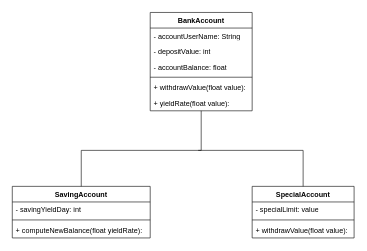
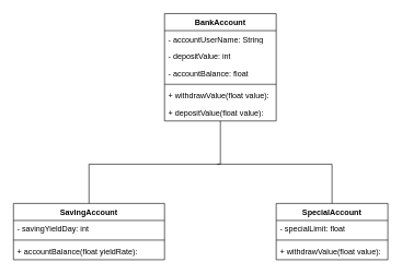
  <mxCell id="0" />
  <mxCell id="1" parent="0" />
  <mxCell id="2" value="BankAccount" style="swimlane;fontStyle=1;align=center;verticalAlign=top;childLayout=stackLayout;horizontal=1;startSize=26;horizontalStack=0;resizeParent=1;resizeParentMax=0;resizeLast=0;collapsible=1;marginBottom=0;whiteSpace=wrap;html=1;" vertex="1" parent="1"><mxGeometry x="250" y="20" width="170" height="164" as="geometry" /></mxCell>
  <mxCell id="3" value="- accountUserName: String" style="text;strokeColor=none;fillColor=none;align=left;verticalAlign=top;spacingLeft=4;spacingRight=4;overflow=hidden;rotatable=0;points=[[0,0.5],[1,0.5]];portConstraint=eastwest;whiteSpace=wrap;html=1;" vertex="1" parent="2"><mxGeometry y="26" width="170" height="26" as="geometry" /></mxCell>
  <mxCell id="4" value="- depositValue: int" style="text;strokeColor=none;fillColor=none;align=left;verticalAlign=top;spacingLeft=4;spacingRight=4;overflow=hidden;rotatable=0;points=[[0,0.5],[1,0.5]];portConstraint=eastwest;whiteSpace=wrap;html=1;" vertex="1" parent="2"><mxGeometry y="52" width="170" height="26" as="geometry" /></mxCell>
  <mxCell id="5" value="- accountBalance: float" style="text;strokeColor=none;fillColor=none;align=left;verticalAlign=top;spacingLeft=4;spacingRight=4;overflow=hidden;rotatable=0;points=[[0,0.5],[1,0.5]];portConstraint=eastwest;whiteSpace=wrap;html=1;" vertex="1" parent="2"><mxGeometry y="78" width="170" height="26" as="geometry" /></mxCell>
  <mxCell id="6" value="" style="line;strokeWidth=1;fillColor=none;align=left;verticalAlign=middle;spacingTop=-1;spacingLeft=3;spacingRight=3;rotatable=0;labelPosition=right;points=[];portConstraint=eastwest;strokeColor=inherit;" vertex="1" parent="2"><mxGeometry y="104" width="170" height="8" as="geometry" /></mxCell>
  <mxCell id="7" value="+ withdrawValue(float value):" style="text;strokeColor=none;fillColor=none;align=left;verticalAlign=top;spacingLeft=4;spacingRight=4;overflow=hidden;rotatable=0;points=[[0,0.5],[1,0.5]];portConstraint=eastwest;whiteSpace=wrap;html=1;" vertex="1" parent="2"><mxGeometry y="112" width="170" height="26" as="geometry" /></mxCell>
- <mxCell id="8" value="+ yieldRate(float value):" style="text;strokeColor=none;fillColor=none;align=left;verticalAlign=top;spacingLeft=4;spacingRight=4;overflow=hidden;rotatable=0;points=[[0,0.5],[1,0.5]];portConstraint=eastwest;whiteSpace=wrap;html=1;" vertex="1" parent="2"><mxGeometry y="138" width="170" height="26" as="geometry" /></mxCell>
+ <mxCell id="8" value="+ depositValue(float value):" style="text;strokeColor=none;fillColor=none;align=left;verticalAlign=top;spacingLeft=4;spacingRight=4;overflow=hidden;rotatable=0;points=[[0,0.5],[1,0.5]];portConstraint=eastwest;whiteSpace=wrap;html=1;" vertex="1" parent="2"><mxGeometry y="138" width="170" height="26" as="geometry" /></mxCell>
  <mxCell id="9" value="SavingAccount" style="swimlane;fontStyle=1;align=center;verticalAlign=top;childLayout=stackLayout;horizontal=1;startSize=26;horizontalStack=0;resizeParent=1;resizeParentMax=0;resizeLast=0;collapsible=1;marginBottom=0;whiteSpace=wrap;html=1;" vertex="1" parent="1"><mxGeometry x="20" y="310" width="230" height="86" as="geometry" /></mxCell>
  <mxCell id="10" value="- savingYieldDay: int" style="text;strokeColor=none;fillColor=none;align=left;verticalAlign=top;spacingLeft=4;spacingRight=4;overflow=hidden;rotatable=0;points=[[0,0.5],[1,0.5]];portConstraint=eastwest;whiteSpace=wrap;html=1;" vertex="1" parent="9"><mxGeometry y="26" width="230" height="26" as="geometry" /></mxCell>
  <mxCell id="11" value="" style="line;strokeWidth=1;fillColor=none;align=left;verticalAlign=middle;spacingTop=-1;spacingLeft=3;spacingRight=3;rotatable=0;labelPosition=right;points=[];portConstraint=eastwest;strokeColor=inherit;" vertex="1" parent="9"><mxGeometry y="52" width="230" height="8" as="geometry" /></mxCell>
- <mxCell id="12" value="+ computeNewBalance(float yieldRate):" style="text;strokeColor=none;fillColor=none;align=left;verticalAlign=top;spacingLeft=4;spacingRight=4;overflow=hidden;rotatable=0;points=[[0,0.5],[1,0.5]];portConstraint=eastwest;whiteSpace=wrap;html=1;" vertex="1" parent="9"><mxGeometry y="60" width="230" height="26" as="geometry" /></mxCell>
+ <mxCell id="12" value="+ accountBalance(float yieldRate):" style="text;strokeColor=none;fillColor=none;align=left;verticalAlign=top;spacingLeft=4;spacingRight=4;overflow=hidden;rotatable=0;points=[[0,0.5],[1,0.5]];portConstraint=eastwest;whiteSpace=wrap;html=1;" vertex="1" parent="9"><mxGeometry y="60" width="230" height="26" as="geometry" /></mxCell>
  <mxCell id="13" value="" style="endArrow=none;endFill=0;endSize=12;html=1;rounded=0;exitX=0.5;exitY=0;exitDx=0;exitDy=0;entryX=0.5;entryY=1;entryDx=0;entryDy=0;" edge="1" parent="1" source="9" target="2"><mxGeometry width="160" relative="1" as="geometry"><mxPoint x="260" y="300" as="sourcePoint" /><mxPoint x="420" y="300" as="targetPoint" /><Array as="points"><mxPoint x="135" y="250" /><mxPoint x="335" y="250" /></Array></mxGeometry></mxCell>
  <mxCell id="14" value="SpecialAccount" style="swimlane;fontStyle=1;align=center;verticalAlign=top;childLayout=stackLayout;horizontal=1;startSize=26;horizontalStack=0;resizeParent=1;resizeParentMax=0;resizeLast=0;collapsible=1;marginBottom=0;whiteSpace=wrap;html=1;" vertex="1" parent="1"><mxGeometry x="420" y="310" width="170" height="86" as="geometry" /></mxCell>
- <mxCell id="15" value="- specialLimit: value" style="text;strokeColor=none;fillColor=none;align=left;verticalAlign=top;spacingLeft=4;spacingRight=4;overflow=hidden;rotatable=0;points=[[0,0.5],[1,0.5]];portConstraint=eastwest;whiteSpace=wrap;html=1;" vertex="1" parent="14"><mxGeometry y="26" width="170" height="26" as="geometry" /></mxCell>
+ <mxCell id="15" value="- specialLimit: float" style="text;strokeColor=none;fillColor=none;align=left;verticalAlign=top;spacingLeft=4;spacingRight=4;overflow=hidden;rotatable=0;points=[[0,0.5],[1,0.5]];portConstraint=eastwest;whiteSpace=wrap;html=1;" vertex="1" parent="14"><mxGeometry y="26" width="170" height="26" as="geometry" /></mxCell>
  <mxCell id="16" value="" style="line;strokeWidth=1;fillColor=none;align=left;verticalAlign=middle;spacingTop=-1;spacingLeft=3;spacingRight=3;rotatable=0;labelPosition=right;points=[];portConstraint=eastwest;strokeColor=inherit;" vertex="1" parent="14"><mxGeometry y="52" width="170" height="8" as="geometry" /></mxCell>
  <mxCell id="17" value="+ withdrawValue(float value):" style="text;strokeColor=none;fillColor=none;align=left;verticalAlign=top;spacingLeft=4;spacingRight=4;overflow=hidden;rotatable=0;points=[[0,0.5],[1,0.5]];portConstraint=eastwest;whiteSpace=wrap;html=1;" vertex="1" parent="14"><mxGeometry y="60" width="170" height="26" as="geometry" /></mxCell>
  <mxCell id="18" value="" style="endArrow=none;endFill=0;endSize=12;html=1;rounded=0;entryX=0.5;entryY=0;entryDx=0;entryDy=0;" edge="1" parent="1" target="14"><mxGeometry width="160" relative="1" as="geometry"><mxPoint x="330" y="250" as="sourcePoint" /><mxPoint x="420" y="330" as="targetPoint" /><Array as="points"><mxPoint x="505" y="250" /></Array></mxGeometry></mxCell>
